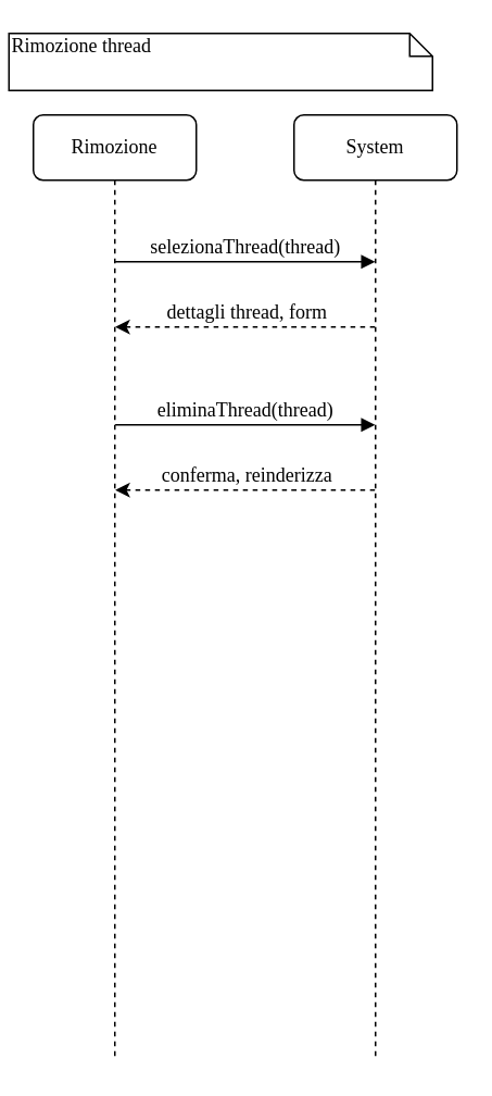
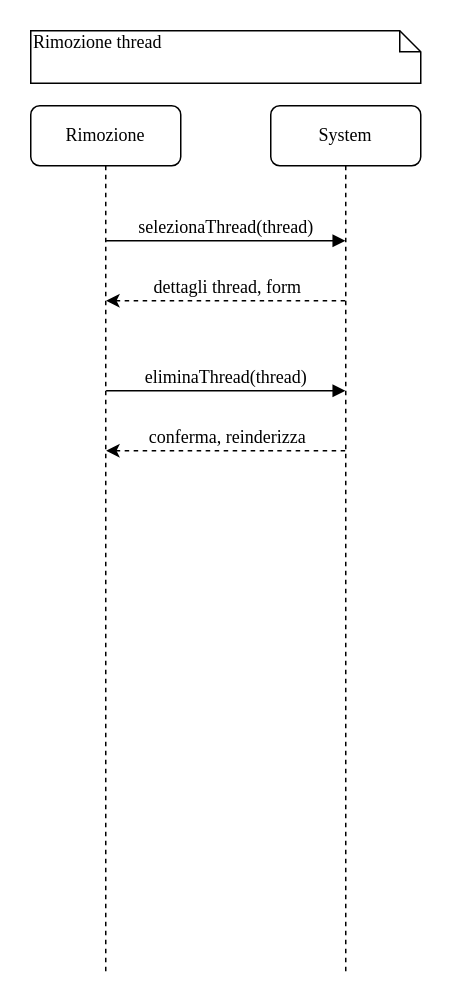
  <mxCell id="0" />
  <mxCell id="1" parent="0" />
  <mxCell id="2" value="System" style="shape=umlLifeline;perimeter=lifelinePerimeter;whiteSpace=wrap;html=1;container=1;collapsible=0;recursiveResize=0;outlineConnect=0;rounded=1;shadow=0;comic=0;labelBackgroundColor=none;strokeWidth=1;fontFamily=Verdana;fontSize=12;align=center;" vertex="1" parent="1"><mxGeometry x="180" y="70" width="100" height="580" as="geometry" /></mxCell>
  <mxCell id="3" value="Rimozione" style="shape=umlLifeline;perimeter=lifelinePerimeter;whiteSpace=wrap;html=1;container=1;collapsible=0;recursiveResize=0;outlineConnect=0;rounded=1;shadow=0;comic=0;labelBackgroundColor=none;strokeWidth=1;fontFamily=Verdana;fontSize=12;align=center;" vertex="1" parent="1"><mxGeometry x="20" y="70" width="100" height="580" as="geometry" /></mxCell>
- <mxCell id="4" value="Rimozione thread" style="shape=note;whiteSpace=wrap;html=1;size=14;verticalAlign=top;align=left;spacingTop=-6;rounded=0;shadow=0;comic=0;labelBackgroundColor=none;strokeWidth=1;fontFamily=Verdana;fontSize=12" vertex="1" parent="1"><mxGeometry x="5" y="20" width="260" height="35" as="geometry" /></mxCell>
+ <mxCell id="4" value="Rimozione thread" style="shape=note;whiteSpace=wrap;html=1;size=14;verticalAlign=top;align=left;spacingTop=-6;rounded=0;shadow=0;comic=0;labelBackgroundColor=none;strokeWidth=1;fontFamily=Verdana;fontSize=12" vertex="1" parent="1"><mxGeometry x="20" y="20" width="260" height="35" as="geometry" /></mxCell>
  <mxCell id="5" value="" style="endArrow=none;dashed=1;html=1;startArrow=classic;startFill=1;" edge="1" parent="1"><mxGeometry width="50" height="50" relative="1" as="geometry"><mxPoint x="70.25" y="200" as="sourcePoint" /><mxPoint x="229.75" y="200" as="targetPoint" /><Array as="points"><mxPoint x="160.25" y="200" /><mxPoint x="180.75" y="200" /></Array></mxGeometry></mxCell>
  <mxCell id="6" value="dettagli thread, form" style="edgeLabel;html=1;align=center;verticalAlign=middle;resizable=0;points=[];fontSize=12;fontFamily=Verdana;" vertex="1" connectable="0" parent="5"><mxGeometry x="-0.1" y="3" relative="1" as="geometry"><mxPoint x="7.75" y="-7" as="offset" /></mxGeometry></mxCell>
  <mxCell id="7" value="selezionaThread(thread)" style="html=1;verticalAlign=bottom;endArrow=block;labelBackgroundColor=none;fontFamily=Verdana;fontSize=12;edgeStyle=elbowEdgeStyle;elbow=vertical;" edge="1" parent="1"><mxGeometry x="0.003" relative="1" as="geometry"><mxPoint x="70.25" y="160" as="sourcePoint" /><mxPoint x="229.75" y="160" as="targetPoint" /><Array as="points"><mxPoint x="200.25" y="160" /><mxPoint x="200.25" y="150" /><mxPoint x="200.25" y="140" /></Array><mxPoint as="offset" /></mxGeometry></mxCell>
  <mxCell id="8" value="eliminaThread(thread)" style="html=1;verticalAlign=bottom;endArrow=block;labelBackgroundColor=none;fontFamily=Verdana;fontSize=12;edgeStyle=elbowEdgeStyle;elbow=vertical;" edge="1" parent="1"><mxGeometry x="0.003" relative="1" as="geometry"><mxPoint x="70.25" y="260" as="sourcePoint" /><mxPoint x="229.75" y="260" as="targetPoint" /><Array as="points"><mxPoint x="200.25" y="260" /><mxPoint x="200.25" y="250" /><mxPoint x="200.25" y="240" /></Array><mxPoint as="offset" /></mxGeometry></mxCell>
  <mxCell id="9" value="" style="endArrow=none;dashed=1;html=1;startArrow=classic;startFill=1;" edge="1" parent="1"><mxGeometry width="50" height="50" relative="1" as="geometry"><mxPoint x="70.25" y="300" as="sourcePoint" /><mxPoint x="229.75" y="300" as="targetPoint" /><Array as="points"><mxPoint x="160.25" y="300" /><mxPoint x="180.75" y="300" /></Array></mxGeometry></mxCell>
  <mxCell id="10" value="conferma, reinderizza" style="edgeLabel;html=1;align=center;verticalAlign=middle;resizable=0;points=[];fontSize=12;fontFamily=Verdana;" vertex="1" connectable="0" parent="9"><mxGeometry x="-0.1" y="3" relative="1" as="geometry"><mxPoint x="7.75" y="-7" as="offset" /></mxGeometry></mxCell>
